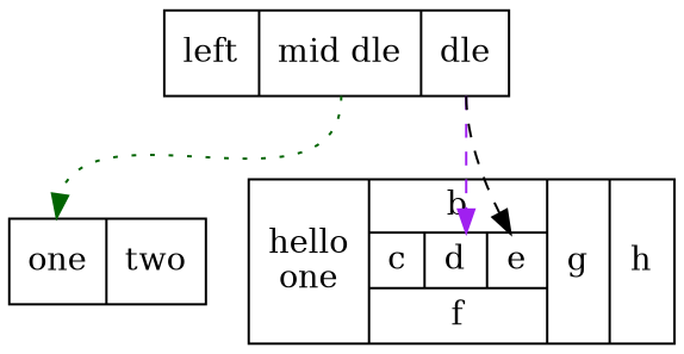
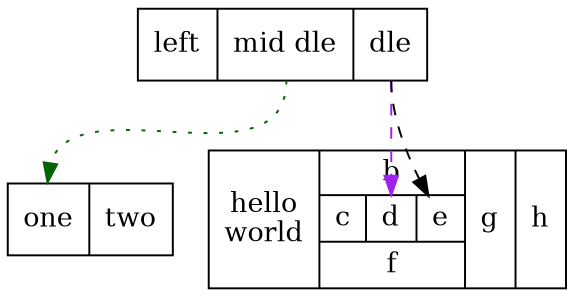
  digraph {
    node [shape=record]
    edge [style=dashed tailport=f2]
    n1 [label="<f0> left|<f1> mid&#92; dle|<f2> dle"]
    n2 [label="<f0> one|<f1> two"]
-   n3 [label="hello&#92;none |{ b |{c|<here> d| <here2> e}| f}| g | h"]
+   n3 [label="hello&#92;nworld |{ b |{c|<here> d| <here2> e}| f}| g | h"]
    n1 -> n2 [color=darkgreen headport=f0 style=dotted tailport=f1]
    n1 -> n3 [color=purple headport=here]
    n1 -> n3 [color=black headport=here2]
  }
